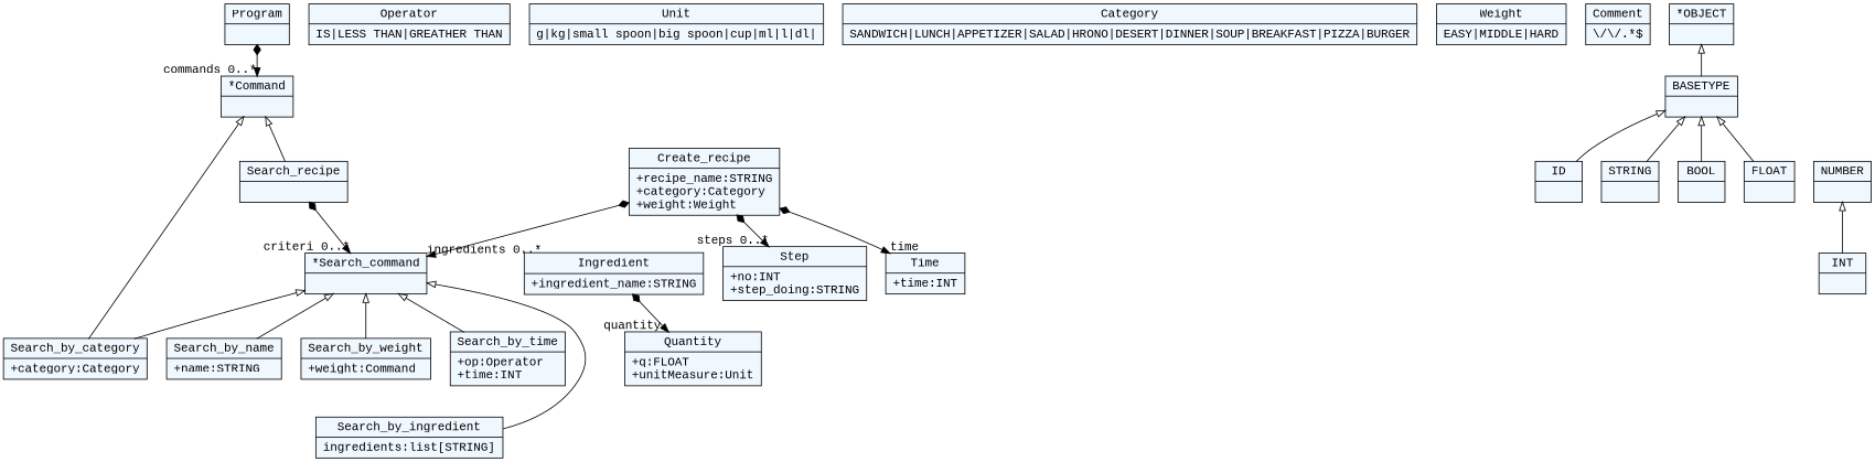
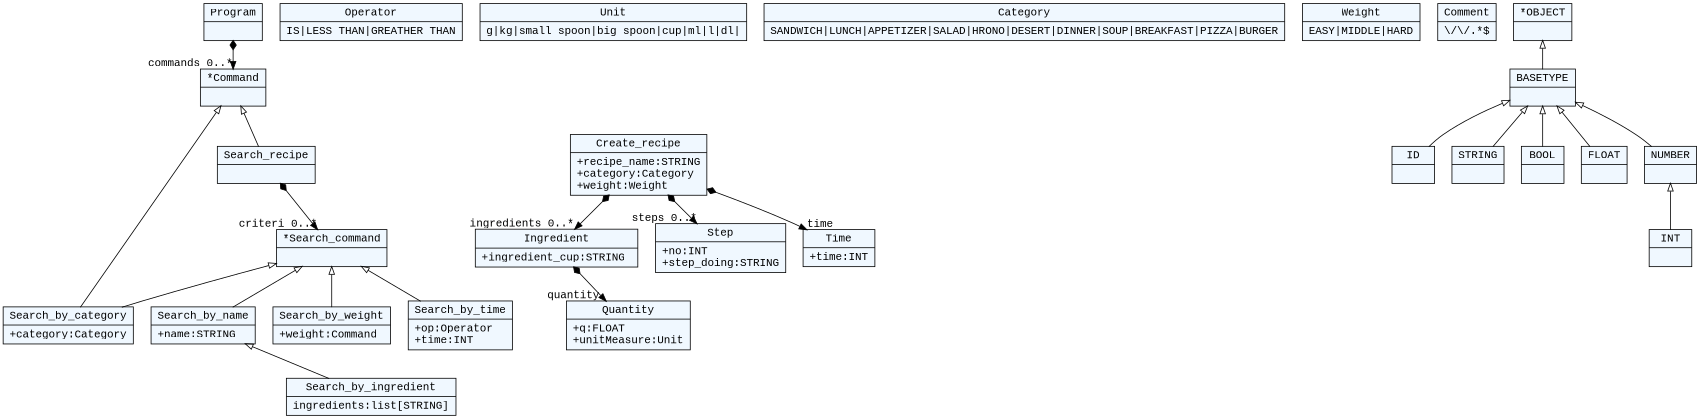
  digraph {
    fontname="Liberation Mono"
    fontsize=8
    nodesep=0.3
    node [fillcolor=aliceblue fontname="Liberation Mono" shape=record style=filled]
    edge [arrowtail=empty dir=back fontname="Liberation Mono"]
    n1 [label="{Program|}"]
    n2 [label="{*Command|}"]
    n3 [label="{Search_recipe|}"]
    n4 [label="{Search_by_category|+category:Category\l}"]
    n5 [label="{Create_recipe|+recipe_name:STRING\l+category:Category\l+weight:Weight\l}"]
-   n6 [label="{Ingredient|+ingredient_name:STRING\l}"]
+   n6 [label="{Ingredient|+ingredient_cup:STRING\l}"]
    n7 [label="{Step|+no:INT\l+step_doing:STRING\l}"]
    n8 [label="{Time|+time:INT\l}"]
    n9 [label="{*Search_command|}"]
    n10 [label="{Quantity|+q:FLOAT\l+unitMeasure:Unit\l}"]
    n11 [label="{Search_by_name|+name:STRING\l}"]
    n12 [label="{Search_by_weight|+weight:Command\l}"]
    n13 [label="{Search_by_time|+op:Operator\l+time:INT\l}"]
    n14 [label="{Search_by_ingredient|ingredients:list[STRING]\l}"]
    n15 [label="{Operator|IS\|LESS THAN\|GREATHER THAN}"]
    n16 [label="{Unit|g\|kg\|small spoon\|big spoon\|cup\|ml\|l\|dl\|}"]
    n17 [label="{Category|SANDWICH\|LUNCH\|APPETIZER\|SALAD\|HRONO\|DESERT\|DINNER\|SOUP\|BREAKFAST\|PIZZA\|BURGER}"]
    n18 [label="{Weight|EASY\|MIDDLE\|HARD}"]
    n19 [label="{Comment|\\/\\/.*$}"]
    n20 [label="{ID|}"]
    n21 [label="{STRING|}"]
    n22 [label="{BOOL|}"]
    n23 [label="{INT|}"]
    n24 [label="{FLOAT|}"]
    n25 [label="{NUMBER|}"]
    n26 [label="{BASETYPE|}"]
    n27 [label="{*OBJECT|}"]
    n1 -> n2 [arrowtail=diamond dir=both headlabel="commands 0..*"]
    n2 -> n3
    n2 -> n4
    n3 -> n9 [arrowtail=diamond dir=both headlabel="criteri 0..*"]
-   n5 -> n9 [arrowtail=diamond dir=both headlabel="ingredients 0..*"]
+   n5 -> n6 [arrowtail=diamond dir=both headlabel="ingredients 0..*"]
    n5 -> n7 [arrowtail=diamond dir=both headlabel="steps 0..*"]
    n5 -> n8 [arrowtail=diamond dir=both headlabel="time "]
    n6 -> n10 [arrowtail=diamond dir=both headlabel="quantity "]
    n9 -> n4
    n9 -> n11
    n9 -> n12
    n9 -> n13
-   n9 -> n14
+   n11 -> n14
    n25 -> n23
    n26 -> n20
    n26 -> n21
    n26 -> n22
    n26 -> n24
+   n26 -> n25
    n27 -> n26
  }
